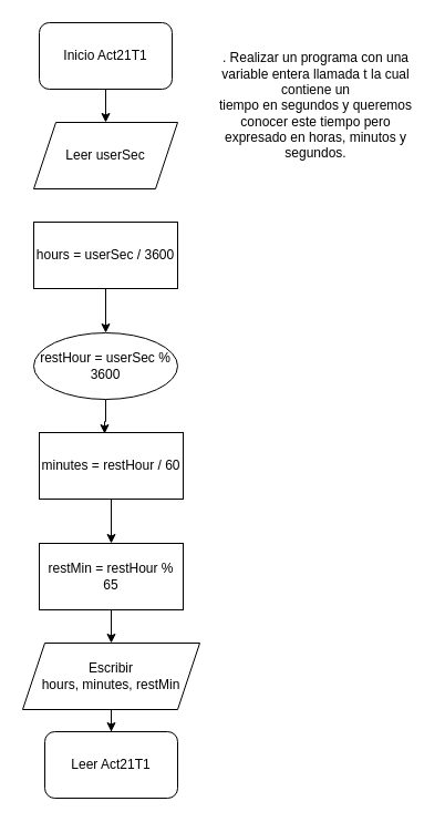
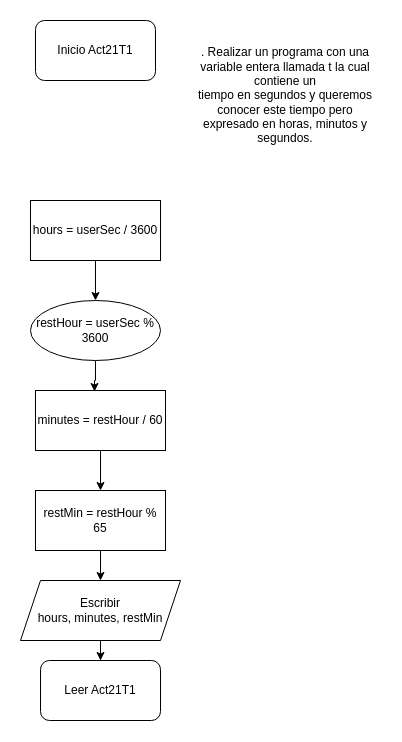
  <mxCell id="0" />
  <mxCell id="1" parent="0" />
- <mxCell id="2" style="edgeStyle=orthogonalEdgeStyle;rounded=0;orthogonalLoop=1;jettySize=auto;html=1;" edge="1" parent="1" source="3" target="4"><mxGeometry relative="1" as="geometry" /></mxCell>
  <mxCell id="3" value="Inicio Act21T1" style="rounded=1;whiteSpace=wrap;html=1;" vertex="1" parent="1"><mxGeometry x="35" y="20" width="120" height="60" as="geometry" /></mxCell>
- <mxCell id="4" value="Leer userSec" style="shape=parallelogram;perimeter=parallelogramPerimeter;whiteSpace=wrap;html=1;fixedSize=1;" vertex="1" parent="1"><mxGeometry x="30" y="110" width="130" height="60" as="geometry" /></mxCell>
  <mxCell id="5" style="edgeStyle=orthogonalEdgeStyle;rounded=0;orthogonalLoop=1;jettySize=auto;html=1;entryX=0.5;entryY=0;entryDx=0;entryDy=0;" edge="1" parent="1" source="6" target="8"><mxGeometry relative="1" as="geometry" /></mxCell>
  <mxCell id="6" value="hours = userSec / 3600" style="rounded=0;whiteSpace=wrap;html=1;" vertex="1" parent="1"><mxGeometry x="30" y="200" width="130" height="60" as="geometry" /></mxCell>
  <mxCell id="7" style="edgeStyle=orthogonalEdgeStyle;rounded=0;orthogonalLoop=1;jettySize=auto;html=1;entryX=0.454;entryY=0.017;entryDx=0;entryDy=0;entryPerimeter=0;" edge="1" parent="1" source="8" target="10"><mxGeometry relative="1" as="geometry" /></mxCell>
  <mxCell id="8" value="restHour = userSec % 3600" style="ellipse;whiteSpace=wrap;html=1;" vertex="1" parent="1"><mxGeometry x="30" y="300" width="130" height="60" as="geometry" /></mxCell>
  <mxCell id="9" style="edgeStyle=orthogonalEdgeStyle;rounded=0;orthogonalLoop=1;jettySize=auto;html=1;entryX=0.5;entryY=0;entryDx=0;entryDy=0;" edge="1" parent="1" source="10" target="12"><mxGeometry relative="1" as="geometry" /></mxCell>
  <mxCell id="10" value="minutes = restHour / 60" style="rounded=0;whiteSpace=wrap;html=1;" vertex="1" parent="1"><mxGeometry x="35" y="390" width="130" height="60" as="geometry" /></mxCell>
  <mxCell id="11" style="edgeStyle=orthogonalEdgeStyle;rounded=0;orthogonalLoop=1;jettySize=auto;html=1;entryX=0.5;entryY=0;entryDx=0;entryDy=0;" edge="1" parent="1" source="12" target="14"><mxGeometry relative="1" as="geometry" /></mxCell>
  <mxCell id="12" value="restMin = restHour % 65" style="rounded=0;whiteSpace=wrap;html=1;" vertex="1" parent="1"><mxGeometry x="35" y="490" width="130" height="60" as="geometry" /></mxCell>
  <mxCell id="13" style="edgeStyle=orthogonalEdgeStyle;rounded=0;orthogonalLoop=1;jettySize=auto;html=1;" edge="1" parent="1" source="14" target="15"><mxGeometry relative="1" as="geometry" /></mxCell>
  <mxCell id="14" value="Escribir&lt;br&gt;hours, minutes, restMin" style="shape=parallelogram;perimeter=parallelogramPerimeter;whiteSpace=wrap;html=1;fixedSize=1;" vertex="1" parent="1"><mxGeometry x="20" y="580" width="160" height="60" as="geometry" /></mxCell>
  <mxCell id="15" value="Leer Act21T1" style="rounded=1;whiteSpace=wrap;html=1;" vertex="1" parent="1"><mxGeometry x="40" y="660" width="120" height="60" as="geometry" /></mxCell>
  <mxCell id="16" value=". Realizar un programa con una variable entera llamada t la cual contiene un &lt;br/&gt;tiempo en segundos y queremos conocer este tiempo pero expresado en horas, minutos y &lt;br/&gt;segundos." style="text;html=1;strokeColor=none;fillColor=none;align=center;verticalAlign=middle;whiteSpace=wrap;rounded=0;" vertex="1" parent="1"><mxGeometry x="190" y="80" width="190" height="30" as="geometry" /></mxCell>
